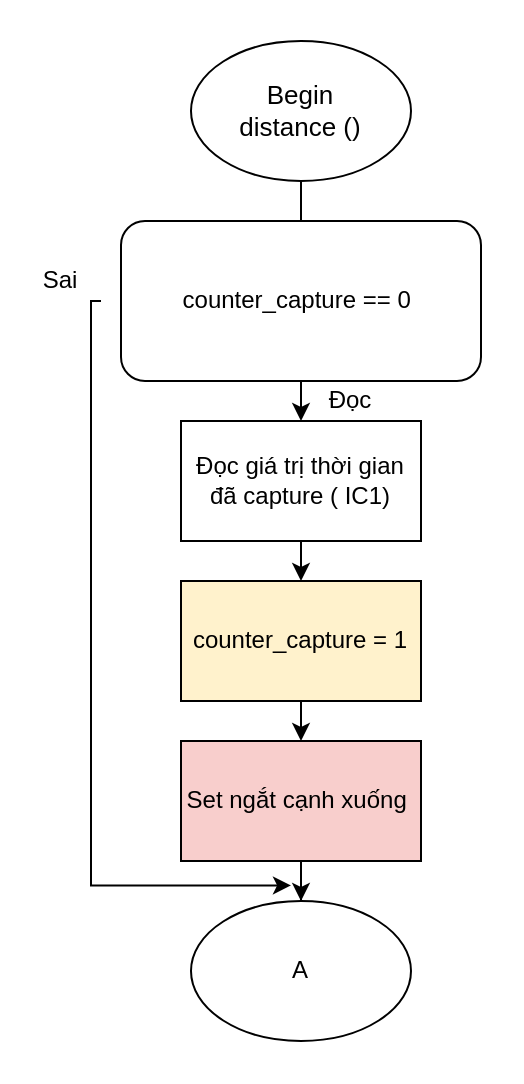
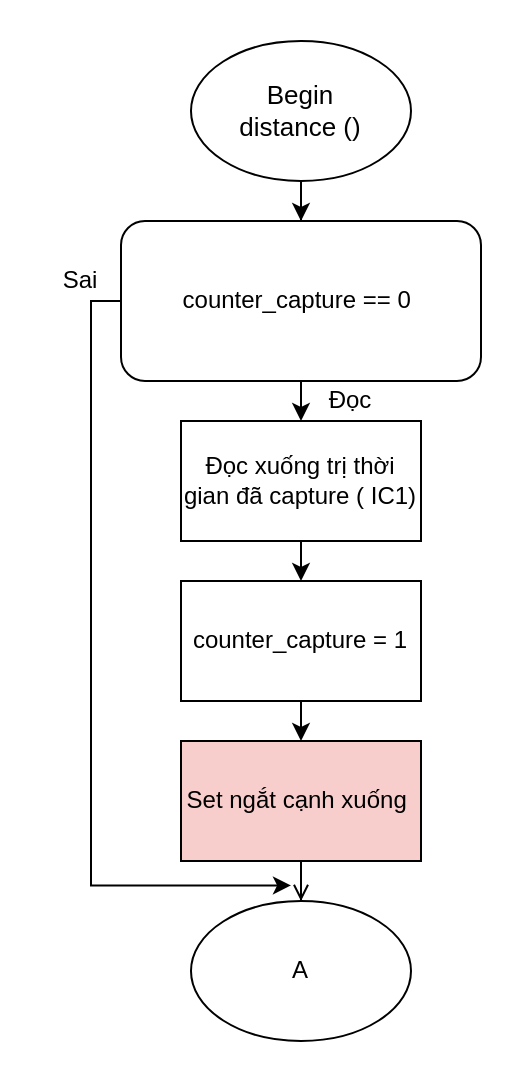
  <mxCell id="0" />
  <mxCell id="1" parent="0" />
- <mxCell id="2" style="edgeStyle=orthogonalEdgeStyle;rounded=0;orthogonalLoop=1;jettySize=auto;html=1;exitX=0.5;exitY=1;exitDx=0;exitDy=0;endArrow=none;" edge="1" parent="1" source="3" target="5"><mxGeometry relative="1" as="geometry" /></mxCell>
+ <mxCell id="2" style="edgeStyle=orthogonalEdgeStyle;rounded=0;orthogonalLoop=1;jettySize=auto;html=1;exitX=0.5;exitY=1;exitDx=0;exitDy=0;" edge="1" parent="1" source="3" target="5"><mxGeometry relative="1" as="geometry" /></mxCell>
  <mxCell id="3" value="&lt;font style=&quot;font-size: 13px&quot;&gt;Begin&lt;br&gt;distance ()&lt;/font&gt;" style="ellipse;whiteSpace=wrap;html=1;" vertex="1" parent="1"><mxGeometry x="95" y="20" width="110" height="70" as="geometry" /></mxCell>
  <mxCell id="4" style="edgeStyle=orthogonalEdgeStyle;rounded=0;orthogonalLoop=1;jettySize=auto;html=1;exitX=0.5;exitY=1;exitDx=0;exitDy=0;entryX=0.5;entryY=0;entryDx=0;entryDy=0;" edge="1" parent="1" source="5" target="7"><mxGeometry relative="1" as="geometry" /></mxCell>
  <mxCell id="5" value="counter_capture == 0&amp;nbsp;" style="whiteSpace=wrap;html=1;rounded=1;" vertex="1" parent="1"><mxGeometry x="60" y="110" width="180" height="80" as="geometry" /></mxCell>
  <mxCell id="6" style="edgeStyle=orthogonalEdgeStyle;rounded=0;orthogonalLoop=1;jettySize=auto;html=1;exitX=0.5;exitY=1;exitDx=0;exitDy=0;entryX=0.5;entryY=0;entryDx=0;entryDy=0;" edge="1" parent="1" source="7" target="9"><mxGeometry relative="1" as="geometry" /></mxCell>
- <mxCell id="7" value="Đọc giá trị thời gian đã capture ( IC1)" style="rounded=0;whiteSpace=wrap;html=1;" vertex="1" parent="1"><mxGeometry x="90" y="210" width="120" height="60" as="geometry" /></mxCell>
+ <mxCell id="7" value="Đọc xuống trị thời gian đã capture ( IC1)" style="rounded=0;whiteSpace=wrap;html=1;" vertex="1" parent="1"><mxGeometry x="90" y="210" width="120" height="60" as="geometry" /></mxCell>
  <mxCell id="8" style="edgeStyle=orthogonalEdgeStyle;rounded=0;orthogonalLoop=1;jettySize=auto;html=1;exitX=0.5;exitY=1;exitDx=0;exitDy=0;entryX=0.5;entryY=0;entryDx=0;entryDy=0;" edge="1" parent="1" source="9" target="11"><mxGeometry relative="1" as="geometry" /></mxCell>
- <mxCell id="9" value="counter_capture = 1" style="rounded=0;whiteSpace=wrap;html=1;fillColor=#fff2cc;" vertex="1" parent="1"><mxGeometry x="90" y="290" width="120" height="60" as="geometry" /></mxCell>
- <mxCell id="10" style="edgeStyle=orthogonalEdgeStyle;rounded=0;orthogonalLoop=1;jettySize=auto;html=1;exitX=0.5;exitY=1;exitDx=0;exitDy=0;" edge="1" parent="1" source="11" target="15"><mxGeometry relative="1" as="geometry" /></mxCell>
+ <mxCell id="9" value="counter_capture = 1" style="rounded=0;whiteSpace=wrap;html=1;" vertex="1" parent="1"><mxGeometry x="90" y="290" width="120" height="60" as="geometry" /></mxCell>
+ <mxCell id="10" style="edgeStyle=orthogonalEdgeStyle;rounded=0;orthogonalLoop=1;jettySize=auto;html=1;exitX=0.5;exitY=1;exitDx=0;exitDy=0;endArrow=open;" edge="1" parent="1" source="11" target="15"><mxGeometry relative="1" as="geometry" /></mxCell>
  <mxCell id="11" value="Set ngắt cạnh xuống&amp;nbsp;" style="rounded=0;whiteSpace=wrap;html=1;fillColor=#f8cecc;" vertex="1" parent="1"><mxGeometry x="90" y="370" width="120" height="60" as="geometry" /></mxCell>
  <mxCell id="12" value="Đọc" style="text;html=1;strokeColor=none;fillColor=none;align=center;verticalAlign=middle;whiteSpace=wrap;rounded=0;" vertex="1" parent="1"><mxGeometry x="155" y="190" width="40" height="20" as="geometry" /></mxCell>
  <mxCell id="13" style="edgeStyle=orthogonalEdgeStyle;rounded=0;orthogonalLoop=1;jettySize=auto;html=1;exitX=1;exitY=1;exitDx=0;exitDy=0;" edge="1" parent="1" source="14"><mxGeometry relative="1" as="geometry"><mxPoint x="145" y="442.207" as="targetPoint" /><Array as="points"><mxPoint x="45" y="150" /><mxPoint x="45" y="442" /></Array></mxGeometry></mxCell>
- <mxCell id="14" value="Sai" style="text;html=1;strokeColor=none;fillColor=none;align=center;verticalAlign=middle;whiteSpace=wrap;rounded=0;" vertex="1" parent="1"><mxGeometry x="10" y="130" width="40" height="20" as="geometry" /></mxCell>
+ <mxCell id="14" value="Sai" style="text;html=1;strokeColor=none;fillColor=none;align=center;verticalAlign=middle;whiteSpace=wrap;rounded=0;" vertex="1" parent="1"><mxGeometry x="20" y="130" width="40" height="20" as="geometry" /></mxCell>
  <mxCell id="15" value="A" style="ellipse;whiteSpace=wrap;html=1;" vertex="1" parent="1"><mxGeometry x="95" y="450" width="110" height="70" as="geometry" /></mxCell>
